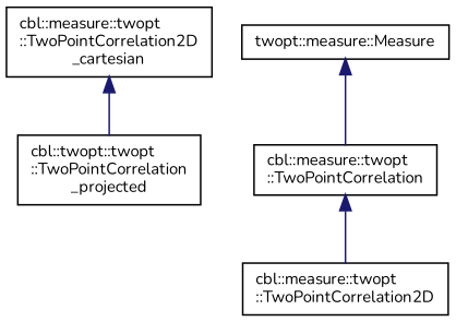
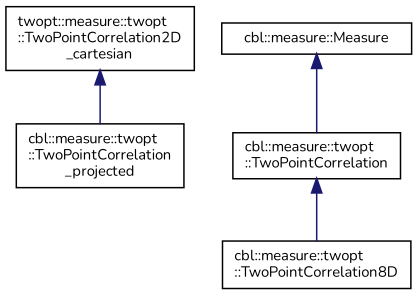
  digraph {
    fontname=Nunito
    node [color=black fillcolor=white fontname=Nunito fontsize=10 shape=record style=filled]
    edge [color=midnightblue dir=back fontname=Nunito fontsize=10 labelfontname=Helvetica labelfontsize=10 style=solid]
-   n1 [height=0.2 label="cbl::twopt::twopt\l::TwoPointCorrelation\l_projected" width=0.4]
-   n2 [height=0.2 label="cbl::measure::twopt\l::TwoPointCorrelation2D\l_cartesian" width=0.4]
-   n3 [height=0.2 label="cbl::measure::twopt\l::TwoPointCorrelation2D" width=0.4]
+   n1 [height=0.2 label="cbl::measure::twopt\l::TwoPointCorrelation\l_projected" width=0.4]
+   n2 [height=0.2 label="twopt::measure::twopt\l::TwoPointCorrelation2D\l_cartesian" width=0.4]
+   n3 [height=0.2 label="cbl::measure::twopt\l::TwoPointCorrelation8D" width=0.4]
    n4 [height=0.2 label="cbl::measure::twopt\l::TwoPointCorrelation" width=0.4]
-   n5 [height=0.2 label="twopt::measure::Measure" width=0.4]
+   n5 [height=0.2 label="cbl::measure::Measure" width=0.4]
    n2 -> n1
    n4 -> n3
    n5 -> n4
  }
